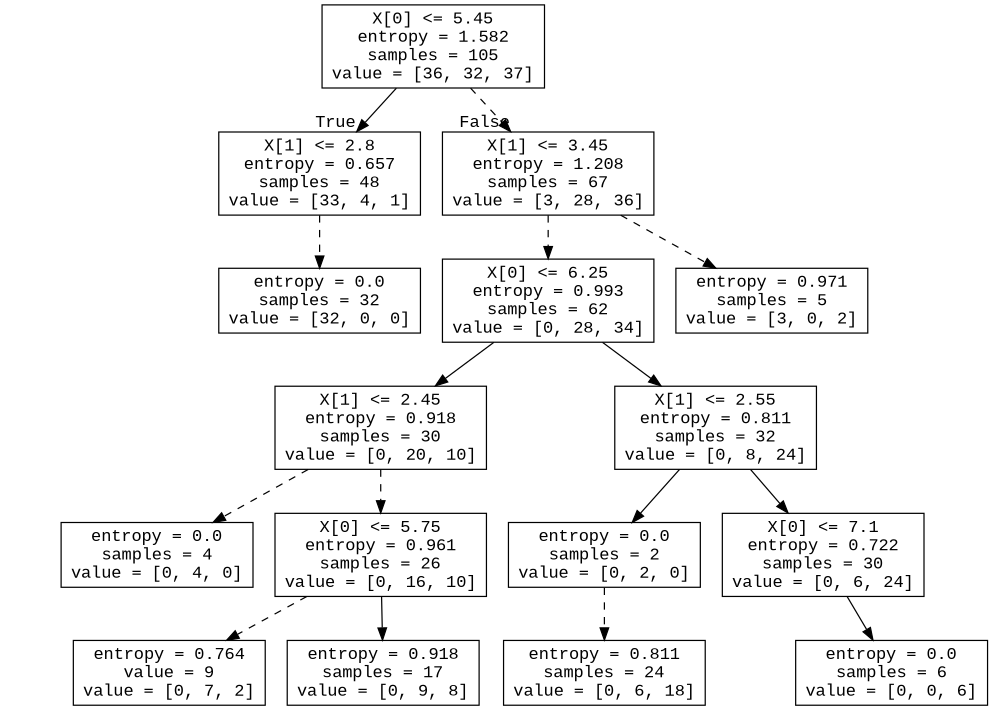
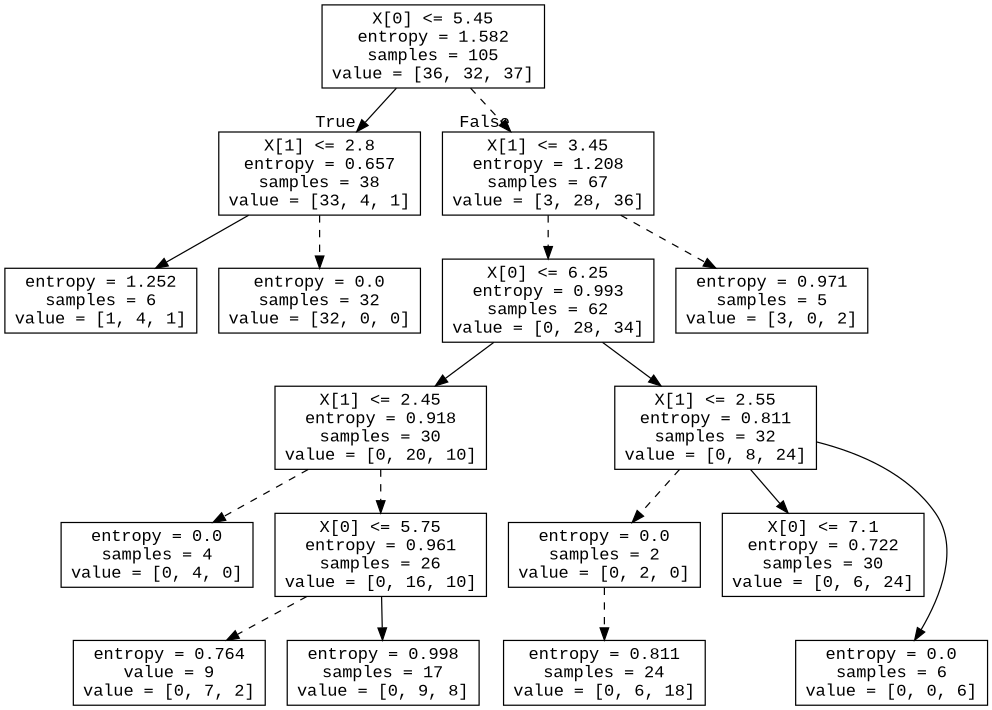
  digraph {
    fontname="Liberation Mono"
    node [fontname="Liberation Mono" shape=box]
    edge [fontname="Liberation Mono" style=solid]
    n1 [label="X[0] <= 5.45\nentropy = 1.582\nsamples = 105\nvalue = [36, 32, 37]"]
-   n2 [label="X[1] <= 2.8\nentropy = 0.657\nsamples = 48\nvalue = [33, 4, 1]"]
+   n2 [label="X[1] <= 2.8\nentropy = 0.657\nsamples = 38\nvalue = [33, 4, 1]"]
    n3 [label="X[1] <= 3.45\nentropy = 1.208\nsamples = 67\nvalue = [3, 28, 36]"]
+   n4 [label="entropy = 1.252\nsamples = 6\nvalue = [1, 4, 1]"]
    n5 [label="entropy = 0.0\nsamples = 32\nvalue = [32, 0, 0]"]
    n6 [label="X[0] <= 6.25\nentropy = 0.993\nsamples = 62\nvalue = [0, 28, 34]"]
    n7 [label="entropy = 0.971\nsamples = 5\nvalue = [3, 0, 2]"]
    n8 [label="X[1] <= 2.45\nentropy = 0.918\nsamples = 30\nvalue = [0, 20, 10]"]
    n9 [label="X[1] <= 2.55\nentropy = 0.811\nsamples = 32\nvalue = [0, 8, 24]"]
    n10 [label="entropy = 0.0\nsamples = 4\nvalue = [0, 4, 0]"]
    n11 [label="X[0] <= 5.75\nentropy = 0.961\nsamples = 26\nvalue = [0, 16, 10]"]
    n12 [label="entropy = 0.0\nsamples = 2\nvalue = [0, 2, 0]"]
    n13 [label="X[0] <= 7.1\nentropy = 0.722\nsamples = 30\nvalue = [0, 6, 24]"]
    n14 [label="entropy = 0.764\nvalue = 9\nvalue = [0, 7, 2]"]
-   n15 [label="entropy = 0.918\nsamples = 17\nvalue = [0, 9, 8]"]
+   n15 [label="entropy = 0.998\nsamples = 17\nvalue = [0, 9, 8]"]
    n16 [label="entropy = 0.811\nsamples = 24\nvalue = [0, 6, 18]"]
    n17 [label="entropy = 0.0\nsamples = 6\nvalue = [0, 0, 6]"]
    n1 -> n2 [headlabel=True labelangle=45 labeldistance=2.5]
    n1 -> n3 [headlabel=False labelangle=-45 labeldistance=2.5 style=dashed]
+   n2 -> n4
    n2 -> n5 [style=dashed]
    n3 -> n6 [style=dashed]
    n3 -> n7 [style=dashed]
    n6 -> n8
    n6 -> n9
    n8 -> n10 [style=dashed]
    n8 -> n11 [style=dashed]
-   n9 -> n12
+   n9 -> n12 [style=dashed]
    n9 -> n13
    n11 -> n14 [style=dashed]
    n11 -> n15
    n12 -> n16 [style=dashed]
-   n13 -> n17
+   n9 -> n17
  }
